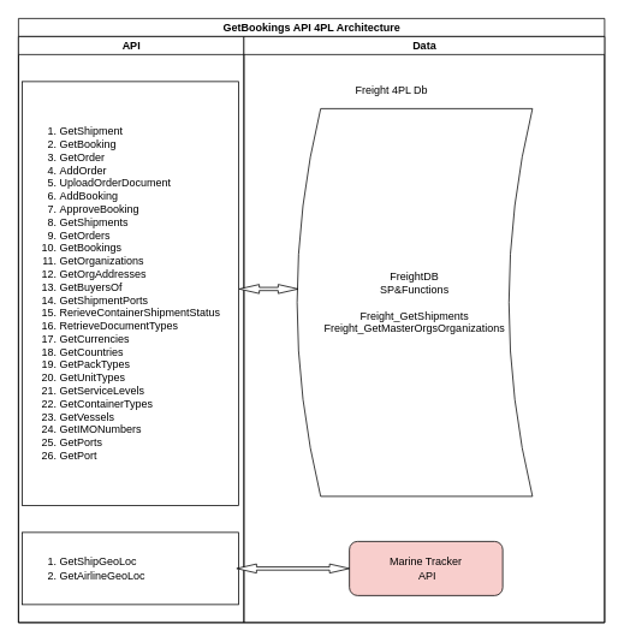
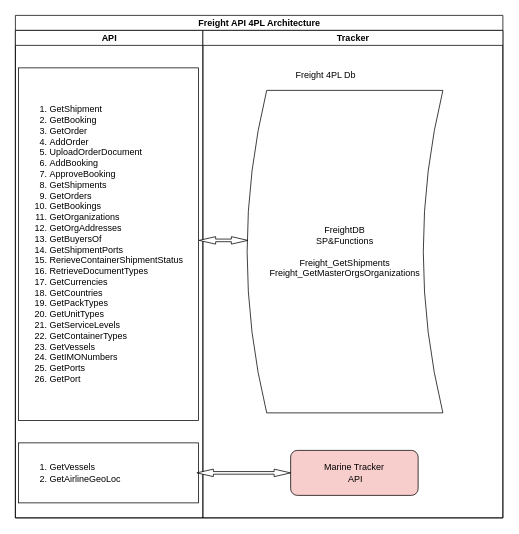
  <mxCell id="0" />
  <mxCell id="1" parent="0" />
- <mxCell id="2" value="GetBookings API 4PL Architecture" style="swimlane;html=1;childLayout=stackLayout;resizeParent=1;resizeParentMax=0;startSize=20;" parent="1" vertex="1"><mxGeometry x="20" y="20" width="650" height="670" as="geometry"><mxRectangle x="20" y="410" width="60" height="20" as="alternateBounds" /></mxGeometry></mxCell>
+ <mxCell id="2" value="Freight API 4PL Architecture" style="swimlane;html=1;childLayout=stackLayout;resizeParent=1;resizeParentMax=0;startSize=20;" parent="1" vertex="1"><mxGeometry x="20" y="20" width="650" height="670" as="geometry"><mxRectangle x="20" y="410" width="60" height="20" as="alternateBounds" /></mxGeometry></mxCell>
  <mxCell id="3" value="API" style="swimlane;html=1;startSize=20;" parent="2" vertex="1"><mxGeometry y="20" width="250" height="650" as="geometry" /></mxCell>
  <mxCell id="4" value="&lt;ol&gt;&lt;li&gt;GetShipment&lt;/li&gt;&lt;li&gt;GetBooking&lt;/li&gt;&lt;li&gt;GetOrder&lt;/li&gt;&lt;li&gt;AddOrder&lt;/li&gt;&lt;li&gt;UploadOrderDocument&lt;/li&gt;&lt;li&gt;AddBooking&lt;/li&gt;&lt;li&gt;ApproveBooking&lt;/li&gt;&lt;li&gt;GetShipments&lt;/li&gt;&lt;li&gt;GetOrders&lt;/li&gt;&lt;li&gt;GetBookings&lt;/li&gt;&lt;li&gt;GetOrganizations&lt;/li&gt;&lt;li&gt;GetOrgAddresses&lt;/li&gt;&lt;li&gt;GetBuyersOf&lt;/li&gt;&lt;li&gt;&lt;span&gt;GetShipmentPorts&lt;/span&gt;&lt;br&gt;&lt;/li&gt;&lt;li&gt;RerieveContainerShipmentStatus&lt;/li&gt;&lt;li&gt;RetrieveDocumentTypes&lt;/li&gt;&lt;li&gt;GetCurrencies&lt;/li&gt;&lt;li&gt;GetCountries&lt;/li&gt;&lt;li&gt;GetPackTypes&lt;/li&gt;&lt;li&gt;GetUnitTypes&lt;/li&gt;&lt;li&gt;GetServiceLevels&lt;/li&gt;&lt;li&gt;GetContainerTypes&lt;/li&gt;&lt;li&gt;GetVessels&lt;/li&gt;&lt;li&gt;GetIMONumbers&lt;/li&gt;&lt;li&gt;GetPorts&lt;/li&gt;&lt;li&gt;GetPort&lt;/li&gt;&lt;/ol&gt;" style="text;strokeColor=#000000;fillColor=none;html=1;whiteSpace=wrap;verticalAlign=middle;overflow=hidden;" parent="3" vertex="1"><mxGeometry x="4" y="50" width="240" height="470" as="geometry" /></mxCell>
- <mxCell id="5" value="&lt;ol&gt;&lt;li&gt;GetShipGeoLoc&lt;/li&gt;&lt;li&gt;GetAirlineGeoLoc&lt;/li&gt;&lt;/ol&gt;" style="text;strokeColor=#000000;fillColor=none;html=1;whiteSpace=wrap;verticalAlign=middle;overflow=hidden;" parent="3" vertex="1"><mxGeometry x="4" y="550" width="240" height="80" as="geometry" /></mxCell>
- <mxCell id="6" value="Data" style="swimlane;html=1;startSize=20;" parent="2" vertex="1"><mxGeometry x="250" y="20" width="400" height="650" as="geometry" /></mxCell>
+ <mxCell id="5" value="&lt;ol&gt;&lt;li&gt;GetVessels&lt;/li&gt;&lt;li&gt;GetAirlineGeoLoc&lt;/li&gt;&lt;/ol&gt;" style="text;strokeColor=#000000;fillColor=none;html=1;whiteSpace=wrap;verticalAlign=middle;overflow=hidden;" parent="3" vertex="1"><mxGeometry x="4" y="550" width="240" height="80" as="geometry" /></mxCell>
+ <mxCell id="6" value="Tracker" style="swimlane;html=1;startSize=20;" parent="2" vertex="1"><mxGeometry x="250" y="20" width="400" height="650" as="geometry" /></mxCell>
  <mxCell id="7" value="FreightDB&lt;br&gt;SP&amp;amp;Functions&lt;br&gt;&lt;br&gt;Freight_GetShipments&lt;br&gt;Freight_GetMasterOrgsOrganizations" style="shape=dataStorage;whiteSpace=wrap;html=1;" parent="6" vertex="1"><mxGeometry x="59" y="80" width="261" height="430" as="geometry" /></mxCell>
  <mxCell id="8" value="Freight 4PL Db" style="text;html=1;strokeColor=none;fillColor=none;align=center;verticalAlign=middle;whiteSpace=wrap;rounded=0;" parent="6" vertex="1"><mxGeometry x="110" y="50" width="108" height="20" as="geometry" /></mxCell>
  <mxCell id="9" value="Marine Tracker&lt;br&gt;&amp;nbsp;API" style="rounded=1;whiteSpace=wrap;html=1;strokeColor=#000000;fillColor=#f8cecc;" parent="6" vertex="1"><mxGeometry x="117" y="560" width="170" height="60" as="geometry" /></mxCell>
  <mxCell id="10" value="" style="html=1;shadow=0;dashed=0;align=center;verticalAlign=middle;shape=mxgraph.arrows2.twoWayArrow;dy=0.65;dx=22;strokeColor=#000000;" parent="6" vertex="1"><mxGeometry x="-5" y="275" width="65" height="10" as="geometry" /></mxCell>
  <mxCell id="11" value="" style="html=1;shadow=0;dashed=0;align=center;verticalAlign=middle;shape=mxgraph.arrows2.twoWayArrow;dy=0.65;dx=22;strokeColor=#000000;" parent="6" vertex="1"><mxGeometry x="-8" y="585" width="125" height="10" as="geometry" /></mxCell>
